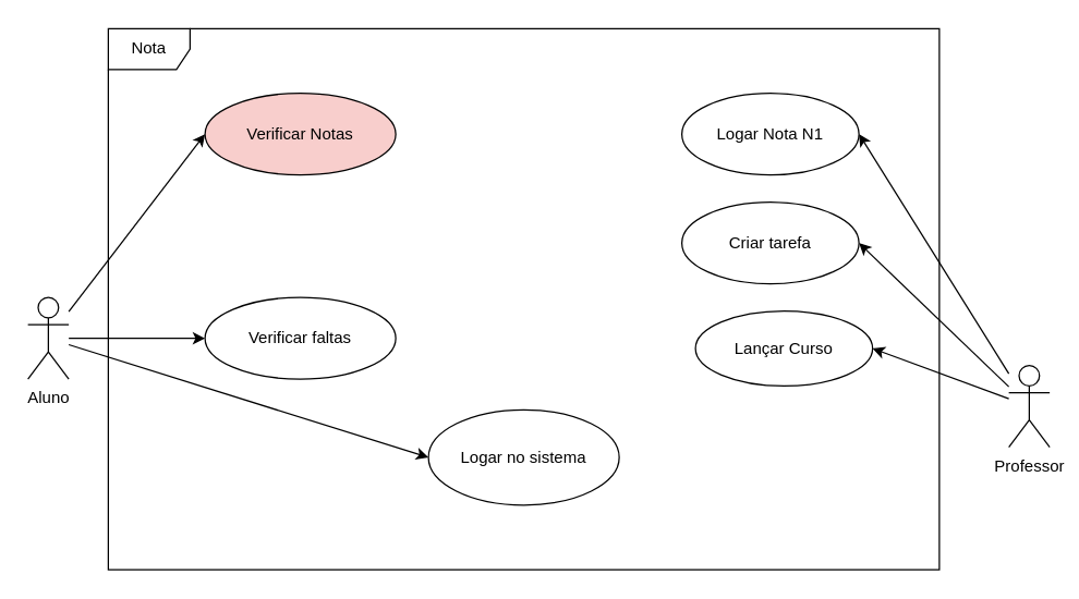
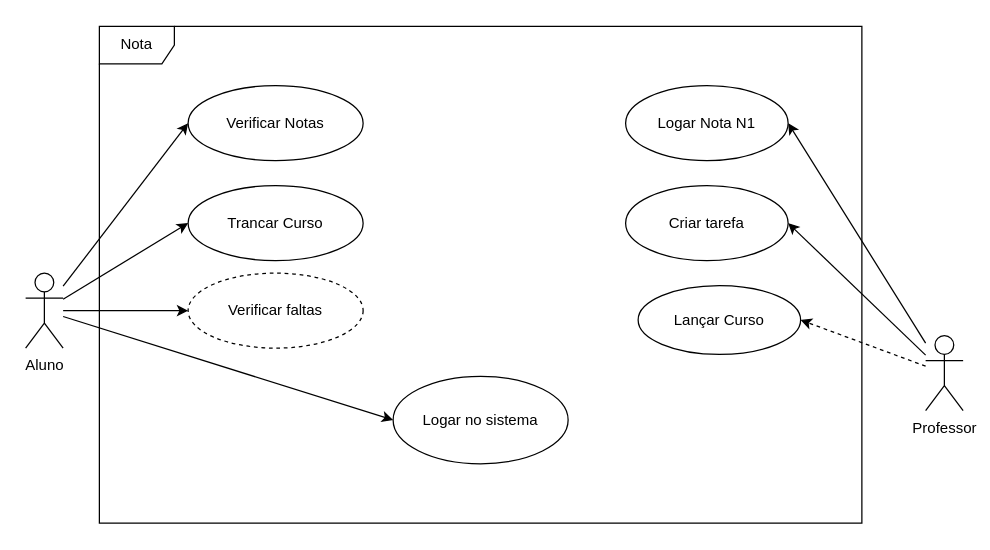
  <mxCell id="0" />
  <mxCell id="1" parent="0" />
  <mxCell id="2" value="Nota" style="shape=umlFrame;whiteSpace=wrap;html=1;pointerEvents=0;" parent="1" vertex="1"><mxGeometry x="79" y="20.5" width="610" height="397.5" as="geometry" /></mxCell>
  <mxCell id="3" style="edgeStyle=none;html=1;entryX=0;entryY=0.5;entryDx=0;entryDy=0;" edge="1" parent="1" source="7" target="14"><mxGeometry relative="1" as="geometry" /></mxCell>
+ <mxCell id="4" style="edgeStyle=none;html=1;entryX=0;entryY=0.5;entryDx=0;entryDy=0;" edge="1" parent="1" source="7" target="12"><mxGeometry relative="1" as="geometry" /></mxCell>
  <mxCell id="5" style="edgeStyle=none;html=1;entryX=0;entryY=0.5;entryDx=0;entryDy=0;" edge="1" parent="1" source="7" target="13"><mxGeometry relative="1" as="geometry" /></mxCell>
  <mxCell id="6" style="edgeStyle=none;html=1;entryX=0;entryY=0.5;entryDx=0;entryDy=0;" edge="1" parent="1" source="7" target="18"><mxGeometry relative="1" as="geometry" /></mxCell>
  <mxCell id="7" value="Aluno" style="shape=umlActor;verticalLabelPosition=bottom;verticalAlign=top;html=1;" parent="1" vertex="1"><mxGeometry x="20" y="218" width="30" height="60" as="geometry" /></mxCell>
  <mxCell id="8" style="edgeStyle=none;html=1;entryX=1;entryY=0.5;entryDx=0;entryDy=0;" edge="1" parent="1" source="11" target="15"><mxGeometry relative="1" as="geometry" /></mxCell>
  <mxCell id="9" style="edgeStyle=none;html=1;entryX=1;entryY=0.5;entryDx=0;entryDy=0;" edge="1" parent="1" source="11" target="16"><mxGeometry relative="1" as="geometry" /></mxCell>
- <mxCell id="10" style="edgeStyle=none;html=1;entryX=1;entryY=0.5;entryDx=0;entryDy=0;" edge="1" parent="1" source="11" target="17"><mxGeometry relative="1" as="geometry" /></mxCell>
+ <mxCell id="10" style="edgeStyle=none;html=1;entryX=1;entryY=0.5;entryDx=0;entryDy=0;dashed=1;" edge="1" parent="1" source="11" target="17"><mxGeometry relative="1" as="geometry" /></mxCell>
  <mxCell id="11" value="Professor" style="shape=umlActor;verticalLabelPosition=bottom;verticalAlign=top;html=1;" parent="1" vertex="1"><mxGeometry x="740" y="268" width="30" height="60" as="geometry" /></mxCell>
- <mxCell id="13" value="Verificar faltas" style="ellipse;whiteSpace=wrap;html=1;" parent="1" vertex="1"><mxGeometry x="150" y="218" width="140" height="60" as="geometry" /></mxCell>
- <mxCell id="14" value="Verificar Notas" style="ellipse;whiteSpace=wrap;html=1;fillColor=#f8cecc;" parent="1" vertex="1"><mxGeometry x="150" y="68" width="140" height="60" as="geometry" /></mxCell>
+ <mxCell id="12" value="Trancar Curso" style="ellipse;whiteSpace=wrap;html=1;" parent="1" vertex="1"><mxGeometry x="150" y="148" width="140" height="60" as="geometry" /></mxCell>
+ <mxCell id="13" value="Verificar faltas" style="ellipse;whiteSpace=wrap;html=1;dashed=1;" parent="1" vertex="1"><mxGeometry x="150" y="218" width="140" height="60" as="geometry" /></mxCell>
+ <mxCell id="14" value="Verificar Notas" style="ellipse;whiteSpace=wrap;html=1;" parent="1" vertex="1"><mxGeometry x="150" y="68" width="140" height="60" as="geometry" /></mxCell>
  <mxCell id="15" value="Logar Nota N1" style="ellipse;whiteSpace=wrap;html=1;" parent="1" vertex="1"><mxGeometry x="500" y="68" width="130" height="60" as="geometry" /></mxCell>
  <mxCell id="16" value="Criar tarefa" style="ellipse;whiteSpace=wrap;html=1;" parent="1" vertex="1"><mxGeometry x="500" y="148" width="130" height="60" as="geometry" /></mxCell>
  <mxCell id="17" value="Lançar Curso" style="ellipse;whiteSpace=wrap;html=1;" parent="1" vertex="1"><mxGeometry x="510" y="228" width="130" height="55" as="geometry" /></mxCell>
  <mxCell id="18" value="Logar no sistema" style="ellipse;whiteSpace=wrap;html=1;" parent="1" vertex="1"><mxGeometry x="314" y="300.5" width="140" height="70" as="geometry" /></mxCell>
